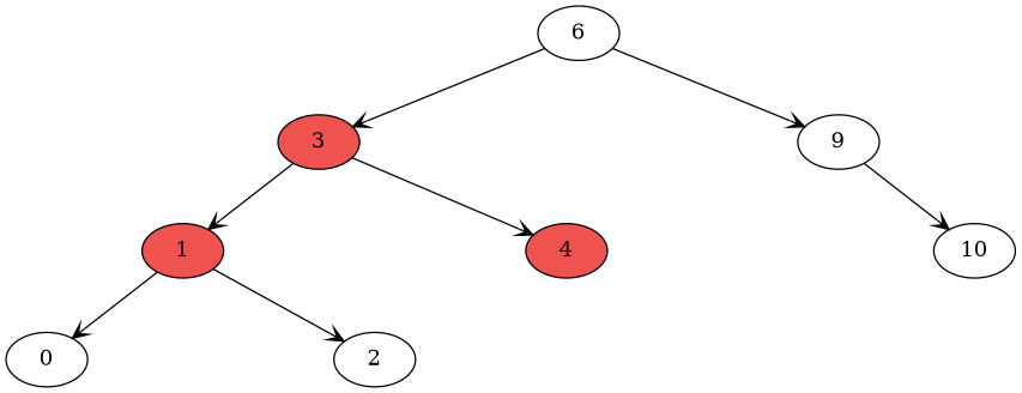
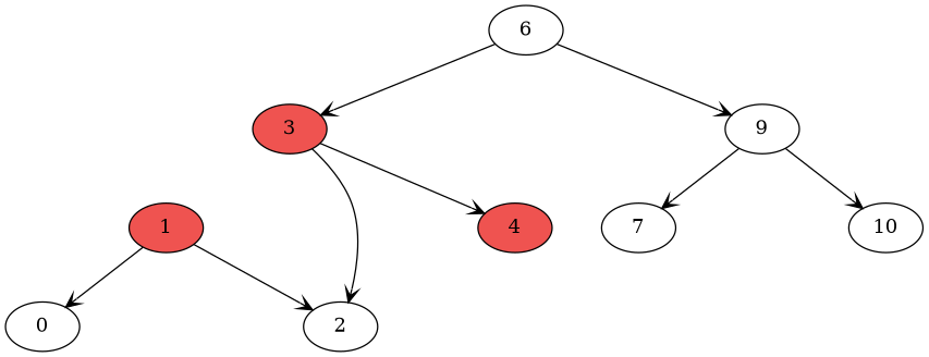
  digraph {
    nodesep=0.5
    node [fillcolor=white style=filled]
    edge [arrowhead=vee color=black style=filled weight=3]
    n1 [label=6]
    n2 [fillcolor="#ef5350" label=3]
    n3 [label=":6" style=invisible]
    n4 [label=9]
    n5 [fillcolor="#ef5350" label=1]
    n6 [fillcolor="#ef5350" label=":3" style=invisible]
    n7 [fillcolor="#ef5350" label=4]
+   n8 [label=7]
    n9 [label=":9" style=invisible]
    n10 [label=10]
    n11 [label=0]
    n12 [label=":1" style=invisible]
    n13 [label=2]
    n14 [label=":4" style=invisible]
    n1 -> n2
    n1 -> n3 [arrowhead=none color=white style=invisible weight=100]
    n1 -> n4
-   n2 -> n5
+   n2 -> n13
    n2 -> n6 [arrowhead=none color=white style=invisible weight=100]
    n2 -> n7
+   n4 -> n8
    n4 -> n9 [arrowhead=none color=white style=invisible weight=100]
    n4 -> n10
    n5 -> n11
    n5 -> n12 [arrowhead=none color=white style=invisible weight=100]
    n5 -> n13
    n7 -> n14 [arrowhead=none color=white style=invisible weight=100]
  }
